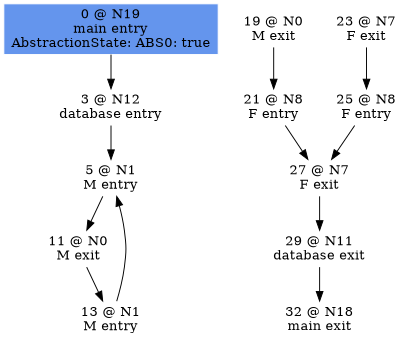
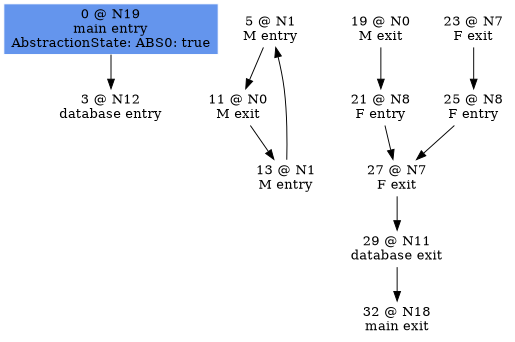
  digraph {
    node [color=white shape=box style=filled]
    n1 [fillcolor=cornflowerblue label="0 @ N19\nmain entry\nAbstractionState: ABS0: true"]
    n2 [label="3 @ N12\ndatabase entry\n"]
    n3 [label="5 @ N1\nM entry\n"]
    n4 [label="11 @ N0\nM exit\n"]
    n5 [label="13 @ N1\nM entry\n"]
    n6 [label="19 @ N0\nM exit\n"]
    n7 [label="21 @ N8\nF entry\n"]
    n8 [label="27 @ N7\nF exit\n"]
    n9 [label="23 @ N7\nF exit\n"]
    n10 [label="25 @ N8\nF entry\n"]
    n11 [label="29 @ N11\ndatabase exit\n"]
    n12 [label="32 @ N18\nmain exit\n"]
    n1 -> n2
-   n2 -> n3
    n3 -> n4
    n4 -> n5
    n5 -> n3
    n6 -> n7
    n7 -> n8
    n8 -> n11
    n9 -> n10
    n10 -> n8
    n11 -> n12
  }
